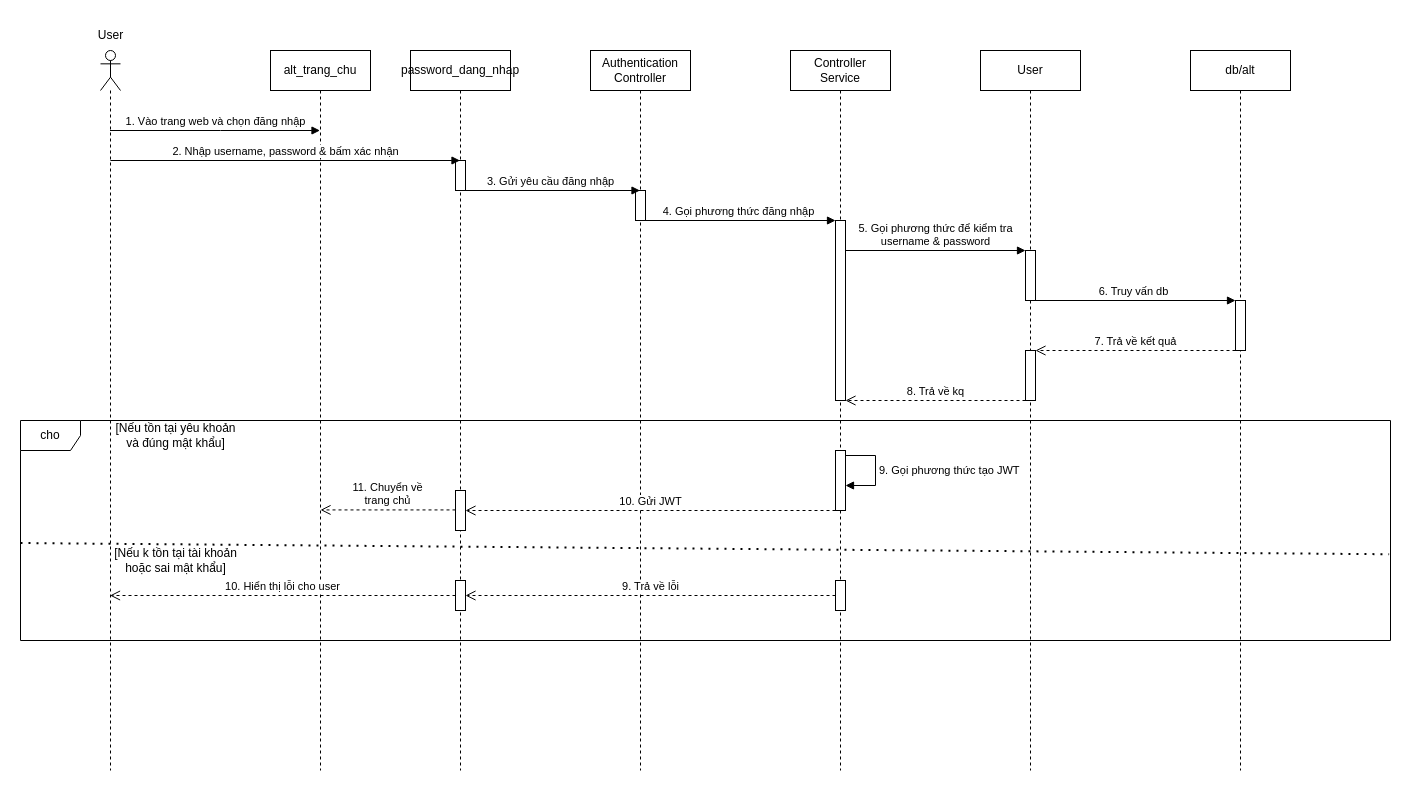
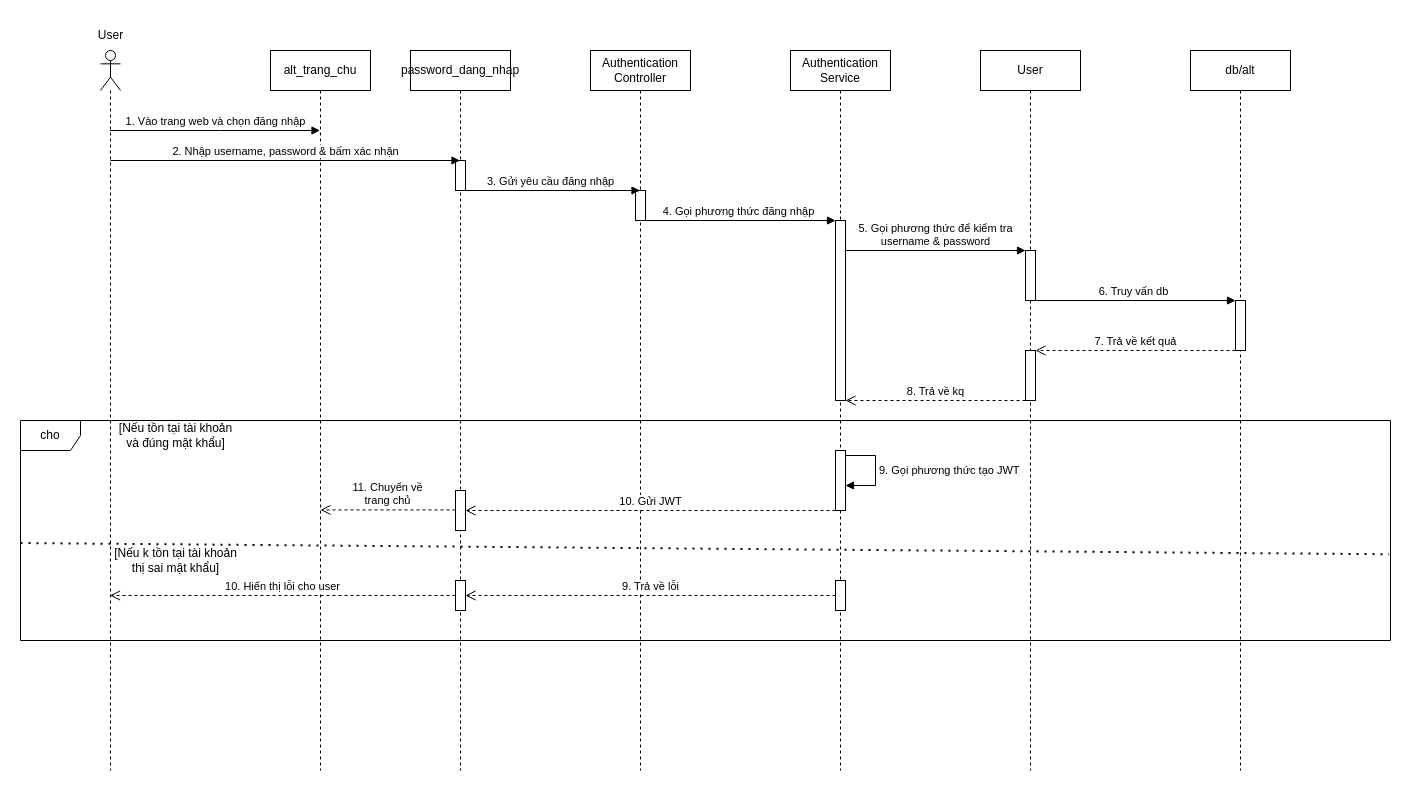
  <mxCell id="0" />
  <mxCell id="1" parent="0" />
  <mxCell id="2" value="" style="shape=umlLifeline;perimeter=lifelinePerimeter;whiteSpace=wrap;html=1;container=1;dropTarget=0;collapsible=0;recursiveResize=0;outlineConnect=0;portConstraint=eastwest;newEdgeStyle={&quot;curved&quot;:0,&quot;rounded&quot;:0};participant=umlActor;" vertex="1" parent="1"><mxGeometry x="100" y="50" width="20" height="720" as="geometry" /></mxCell>
  <mxCell id="3" value="password_dang_nhap" style="shape=umlLifeline;perimeter=lifelinePerimeter;whiteSpace=wrap;html=1;container=1;dropTarget=0;collapsible=0;recursiveResize=0;outlineConnect=0;portConstraint=eastwest;newEdgeStyle={&quot;curved&quot;:0,&quot;rounded&quot;:0};" vertex="1" parent="1"><mxGeometry x="410" y="50" width="100" height="720" as="geometry" /></mxCell>
  <mxCell id="4" value="" style="html=1;points=[[0,0,0,0,5],[0,1,0,0,-5],[1,0,0,0,5],[1,1,0,0,-5]];perimeter=orthogonalPerimeter;outlineConnect=0;targetShapes=umlLifeline;portConstraint=eastwest;newEdgeStyle={&quot;curved&quot;:0,&quot;rounded&quot;:0};" vertex="1" parent="3"><mxGeometry x="45" y="110" width="10" height="30" as="geometry" /></mxCell>
  <mxCell id="5" value="" style="html=1;points=[[0,0,0,0,5],[0,1,0,0,-5],[1,0,0,0,5],[1,1,0,0,-5]];perimeter=orthogonalPerimeter;outlineConnect=0;targetShapes=umlLifeline;portConstraint=eastwest;newEdgeStyle={&quot;curved&quot;:0,&quot;rounded&quot;:0};" vertex="1" parent="3"><mxGeometry x="45" y="440" width="10" height="40" as="geometry" /></mxCell>
  <mxCell id="6" value="Authentication&lt;br&gt;Controller" style="shape=umlLifeline;perimeter=lifelinePerimeter;whiteSpace=wrap;html=1;container=1;dropTarget=0;collapsible=0;recursiveResize=0;outlineConnect=0;portConstraint=eastwest;newEdgeStyle={&quot;curved&quot;:0,&quot;rounded&quot;:0};" vertex="1" parent="1"><mxGeometry x="590" y="50" width="100" height="720" as="geometry" /></mxCell>
  <mxCell id="7" value="" style="html=1;points=[[0,0,0,0,5],[0,1,0,0,-5],[1,0,0,0,5],[1,1,0,0,-5]];perimeter=orthogonalPerimeter;outlineConnect=0;targetShapes=umlLifeline;portConstraint=eastwest;newEdgeStyle={&quot;curved&quot;:0,&quot;rounded&quot;:0};" vertex="1" parent="6"><mxGeometry x="45" y="140" width="10" height="30" as="geometry" /></mxCell>
  <mxCell id="8" value="User" style="shape=umlLifeline;perimeter=lifelinePerimeter;whiteSpace=wrap;html=1;container=1;dropTarget=0;collapsible=0;recursiveResize=0;outlineConnect=0;portConstraint=eastwest;newEdgeStyle={&quot;curved&quot;:0,&quot;rounded&quot;:0};" vertex="1" parent="1"><mxGeometry x="980" y="50" width="100" height="720" as="geometry" /></mxCell>
  <mxCell id="9" value="" style="html=1;points=[[0,0,0,0,5],[0,1,0,0,-5],[1,0,0,0,5],[1,1,0,0,-5]];perimeter=orthogonalPerimeter;outlineConnect=0;targetShapes=umlLifeline;portConstraint=eastwest;newEdgeStyle={&quot;curved&quot;:0,&quot;rounded&quot;:0};" vertex="1" parent="8"><mxGeometry x="45" y="200" width="10" height="50" as="geometry" /></mxCell>
  <mxCell id="10" value="" style="html=1;points=[[0,0,0,0,5],[0,1,0,0,-5],[1,0,0,0,5],[1,1,0,0,-5]];perimeter=orthogonalPerimeter;outlineConnect=0;targetShapes=umlLifeline;portConstraint=eastwest;newEdgeStyle={&quot;curved&quot;:0,&quot;rounded&quot;:0};" vertex="1" parent="8"><mxGeometry x="45" y="300" width="10" height="50" as="geometry" /></mxCell>
  <mxCell id="11" value="db/alt" style="shape=umlLifeline;perimeter=lifelinePerimeter;whiteSpace=wrap;html=1;container=1;dropTarget=0;collapsible=0;recursiveResize=0;outlineConnect=0;portConstraint=eastwest;newEdgeStyle={&quot;curved&quot;:0,&quot;rounded&quot;:0};" vertex="1" parent="1"><mxGeometry x="1190" y="50" width="100" height="720" as="geometry" /></mxCell>
  <mxCell id="12" value="" style="html=1;points=[[0,0,0,0,5],[0,1,0,0,-5],[1,0,0,0,5],[1,1,0,0,-5]];perimeter=orthogonalPerimeter;outlineConnect=0;targetShapes=umlLifeline;portConstraint=eastwest;newEdgeStyle={&quot;curved&quot;:0,&quot;rounded&quot;:0};" vertex="1" parent="11"><mxGeometry x="45" y="250" width="10" height="50" as="geometry" /></mxCell>
  <mxCell id="13" value="User" style="text;html=1;align=center;verticalAlign=middle;resizable=0;points=[];autosize=1;strokeColor=none;fillColor=none;" vertex="1" parent="1"><mxGeometry x="85" y="20" width="50" height="30" as="geometry" /></mxCell>
  <mxCell id="14" value="&lt;font face=&quot;Helvetica&quot;&gt;1. Vào trang web và chọn đăng nhập&lt;/font&gt;" style="html=1;verticalAlign=bottom;endArrow=block;curved=0;rounded=0;" edge="1" parent="1" source="2" target="16"><mxGeometry width="80" relative="1" as="geometry"><mxPoint x="440" y="240" as="sourcePoint" /><mxPoint x="270" y="130" as="targetPoint" /><Array as="points"><mxPoint x="220" y="130" /></Array></mxGeometry></mxCell>
  <mxCell id="15" value="3. Gửi yêu cầu đăng nhập" style="html=1;verticalAlign=bottom;endArrow=block;curved=0;rounded=0;" edge="1" parent="1"><mxGeometry x="0.001" width="80" relative="1" as="geometry"><mxPoint x="459.929" y="190" as="sourcePoint" /><mxPoint x="639.5" y="190" as="targetPoint" /><mxPoint as="offset" /></mxGeometry></mxCell>
  <mxCell id="16" value="alt_trang_chu" style="shape=umlLifeline;perimeter=lifelinePerimeter;whiteSpace=wrap;html=1;container=1;dropTarget=0;collapsible=0;recursiveResize=0;outlineConnect=0;portConstraint=eastwest;newEdgeStyle={&quot;curved&quot;:0,&quot;rounded&quot;:0};" vertex="1" parent="1"><mxGeometry x="270" y="50" width="100" height="720" as="geometry" /></mxCell>
  <mxCell id="17" value="2. Nhập username, password &amp;amp; bấm xác nhận" style="html=1;verticalAlign=bottom;endArrow=block;curved=0;rounded=0;" edge="1" parent="1"><mxGeometry width="80" relative="1" as="geometry"><mxPoint x="109.929" y="160" as="sourcePoint" /><mxPoint x="459.5" y="160" as="targetPoint" /></mxGeometry></mxCell>
  <mxCell id="18" value="4. Gọi phương thức đăng nhập" style="html=1;verticalAlign=bottom;endArrow=block;curved=0;rounded=0;" edge="1" parent="1" target="22"><mxGeometry width="80" relative="1" as="geometry"><mxPoint x="639.929" y="220" as="sourcePoint" /><mxPoint x="800" y="220" as="targetPoint" /></mxGeometry></mxCell>
  <mxCell id="19" value="6. Truy vấn db" style="html=1;verticalAlign=bottom;endArrow=block;curved=0;rounded=0;" edge="1" parent="1" target="12"><mxGeometry width="80" relative="1" as="geometry"><mxPoint x="1030" y="300" as="sourcePoint" /><mxPoint x="1200" y="300" as="targetPoint" /></mxGeometry></mxCell>
  <mxCell id="20" value="7. Trả về kết quả" style="html=1;verticalAlign=bottom;endArrow=open;dashed=1;endSize=8;curved=0;rounded=0;" edge="1" parent="1" source="12" target="10"><mxGeometry relative="1" as="geometry"><mxPoint x="1090" y="350" as="targetPoint" /><mxPoint x="1230" y="349.52" as="sourcePoint" /><mxPoint as="offset" /></mxGeometry></mxCell>
- <mxCell id="21" value="Controller&lt;br&gt;Service" style="shape=umlLifeline;perimeter=lifelinePerimeter;whiteSpace=wrap;html=1;container=1;dropTarget=0;collapsible=0;recursiveResize=0;outlineConnect=0;portConstraint=eastwest;newEdgeStyle={&quot;curved&quot;:0,&quot;rounded&quot;:0};" vertex="1" parent="1"><mxGeometry x="790" y="50" width="100" height="720" as="geometry" /></mxCell>
+ <mxCell id="21" value="Authentication&lt;br&gt;Service" style="shape=umlLifeline;perimeter=lifelinePerimeter;whiteSpace=wrap;html=1;container=1;dropTarget=0;collapsible=0;recursiveResize=0;outlineConnect=0;portConstraint=eastwest;newEdgeStyle={&quot;curved&quot;:0,&quot;rounded&quot;:0};" vertex="1" parent="1"><mxGeometry x="790" y="50" width="100" height="720" as="geometry" /></mxCell>
  <mxCell id="22" value="" style="html=1;points=[[0,0,0,0,5],[0,1,0,0,-5],[1,0,0,0,5],[1,1,0,0,-5]];perimeter=orthogonalPerimeter;outlineConnect=0;targetShapes=umlLifeline;portConstraint=eastwest;newEdgeStyle={&quot;curved&quot;:0,&quot;rounded&quot;:0};" vertex="1" parent="21"><mxGeometry x="45" y="170" width="10" height="180" as="geometry" /></mxCell>
  <mxCell id="23" value="" style="html=1;points=[[0,0,0,0,5],[0,1,0,0,-5],[1,0,0,0,5],[1,1,0,0,-5]];perimeter=orthogonalPerimeter;outlineConnect=0;targetShapes=umlLifeline;portConstraint=eastwest;newEdgeStyle={&quot;curved&quot;:0,&quot;rounded&quot;:0};" vertex="1" parent="21"><mxGeometry x="45" y="530" width="10" height="30" as="geometry" /></mxCell>
  <mxCell id="24" value="5. Gọi phương thức để kiểm tra&lt;br&gt;username &amp;amp; password" style="html=1;verticalAlign=bottom;endArrow=block;curved=0;rounded=0;" edge="1" parent="1"><mxGeometry width="80" relative="1" as="geometry"><mxPoint x="845" y="250" as="sourcePoint" /><mxPoint x="1025" y="250" as="targetPoint" /></mxGeometry></mxCell>
  <mxCell id="25" value="8. Trả về kq" style="html=1;verticalAlign=bottom;endArrow=open;dashed=1;endSize=8;curved=0;rounded=0;" edge="1" parent="1" source="10"><mxGeometry relative="1" as="geometry"><mxPoint x="845" y="400" as="targetPoint" /><mxPoint x="1025" y="400" as="sourcePoint" /><mxPoint as="offset" /></mxGeometry></mxCell>
  <mxCell id="26" value="cho" style="shape=umlFrame;whiteSpace=wrap;html=1;pointerEvents=0;" vertex="1" parent="1"><mxGeometry x="20" y="420" width="1370" height="220" as="geometry" /></mxCell>
- <mxCell id="27" value="[Nếu tồn tại yêu khoản&lt;br&gt;và đúng mật khẩu]" style="text;html=1;align=center;verticalAlign=middle;resizable=0;points=[];autosize=1;strokeColor=none;fillColor=none;" vertex="1" parent="1"><mxGeometry x="105" y="415" width="140" height="40" as="geometry" /></mxCell>
+ <mxCell id="27" value="[Nếu tồn tại tài khoản&lt;br&gt;và đúng mật khẩu]" style="text;html=1;align=center;verticalAlign=middle;resizable=0;points=[];autosize=1;strokeColor=none;fillColor=none;" vertex="1" parent="1"><mxGeometry x="105" y="415" width="140" height="40" as="geometry" /></mxCell>
  <mxCell id="28" value="" style="html=1;points=[[0,0,0,0,5],[0,1,0,0,-5],[1,0,0,0,5],[1,1,0,0,-5]];perimeter=orthogonalPerimeter;outlineConnect=0;targetShapes=umlLifeline;portConstraint=eastwest;newEdgeStyle={&quot;curved&quot;:0,&quot;rounded&quot;:0};" vertex="1" parent="1"><mxGeometry x="835" y="450" width="10" height="60" as="geometry" /></mxCell>
  <mxCell id="29" value="10. Gửi JWT" style="html=1;verticalAlign=bottom;endArrow=open;dashed=1;endSize=8;curved=0;rounded=0;" edge="1" parent="1" target="5"><mxGeometry relative="1" as="geometry"><mxPoint x="835" y="510" as="sourcePoint" /><mxPoint x="480" y="510" as="targetPoint" /></mxGeometry></mxCell>
  <mxCell id="30" value="9. Trả về lỗi" style="html=1;verticalAlign=bottom;endArrow=open;dashed=1;endSize=8;curved=0;rounded=0;" edge="1" parent="1" source="23" target="31"><mxGeometry relative="1" as="geometry"><mxPoint x="670" y="590" as="sourcePoint" /><mxPoint x="590" y="590" as="targetPoint" /></mxGeometry></mxCell>
  <mxCell id="31" value="" style="html=1;points=[[0,0,0,0,5],[0,1,0,0,-5],[1,0,0,0,5],[1,1,0,0,-5]];perimeter=orthogonalPerimeter;outlineConnect=0;targetShapes=umlLifeline;portConstraint=eastwest;newEdgeStyle={&quot;curved&quot;:0,&quot;rounded&quot;:0};" vertex="1" parent="1"><mxGeometry x="455" y="580" width="10" height="30" as="geometry" /></mxCell>
  <mxCell id="32" value="10. Hiển thị lỗi cho user" style="html=1;verticalAlign=bottom;endArrow=open;dashed=1;endSize=8;curved=0;rounded=0;" edge="1" parent="1" source="31" target="2"><mxGeometry relative="1" as="geometry"><mxPoint x="300" y="594.58" as="sourcePoint" /><mxPoint x="220" y="594.58" as="targetPoint" /></mxGeometry></mxCell>
  <mxCell id="33" value="" style="endArrow=none;dashed=1;html=1;dashPattern=1 3;strokeWidth=2;rounded=0;exitX=0;exitY=0.557;exitDx=0;exitDy=0;exitPerimeter=0;entryX=0.999;entryY=0.608;entryDx=0;entryDy=0;entryPerimeter=0;" edge="1" parent="1" source="26" target="26"><mxGeometry width="50" height="50" relative="1" as="geometry"><mxPoint x="1020" y="450" as="sourcePoint" /><mxPoint x="1070" y="400" as="targetPoint" /></mxGeometry></mxCell>
- <mxCell id="34" value="[Nếu k tồn tại tài khoản&lt;br&gt;hoặc sai mật khẩu]" style="text;html=1;align=center;verticalAlign=middle;resizable=0;points=[];autosize=1;strokeColor=none;fillColor=none;" vertex="1" parent="1"><mxGeometry x="100" y="540" width="150" height="40" as="geometry" /></mxCell>
+ <mxCell id="34" value="[Nếu k tồn tại tài khoản&lt;br&gt;thị sai mật khẩu]" style="text;html=1;align=center;verticalAlign=middle;resizable=0;points=[];autosize=1;strokeColor=none;fillColor=none;" vertex="1" parent="1"><mxGeometry x="100" y="540" width="150" height="40" as="geometry" /></mxCell>
  <mxCell id="35" value="9. Gọi phương thức tạo JWT" style="html=1;align=left;spacingLeft=2;endArrow=block;rounded=0;edgeStyle=orthogonalEdgeStyle;curved=0;rounded=0;" edge="1" parent="1"><mxGeometry relative="1" as="geometry"><mxPoint x="845" y="455" as="sourcePoint" /><Array as="points"><mxPoint x="875" y="455" /><mxPoint x="875" y="485" /></Array><mxPoint x="845" y="485" as="targetPoint" /></mxGeometry></mxCell>
  <mxCell id="36" value="11. Chuyển về&lt;br&gt;trang chủ" style="html=1;verticalAlign=bottom;endArrow=open;dashed=1;endSize=8;curved=0;rounded=0;" edge="1" parent="1" source="5"><mxGeometry relative="1" as="geometry"><mxPoint x="460" y="509" as="sourcePoint" /><mxPoint x="320" y="509.43" as="targetPoint" /></mxGeometry></mxCell>
